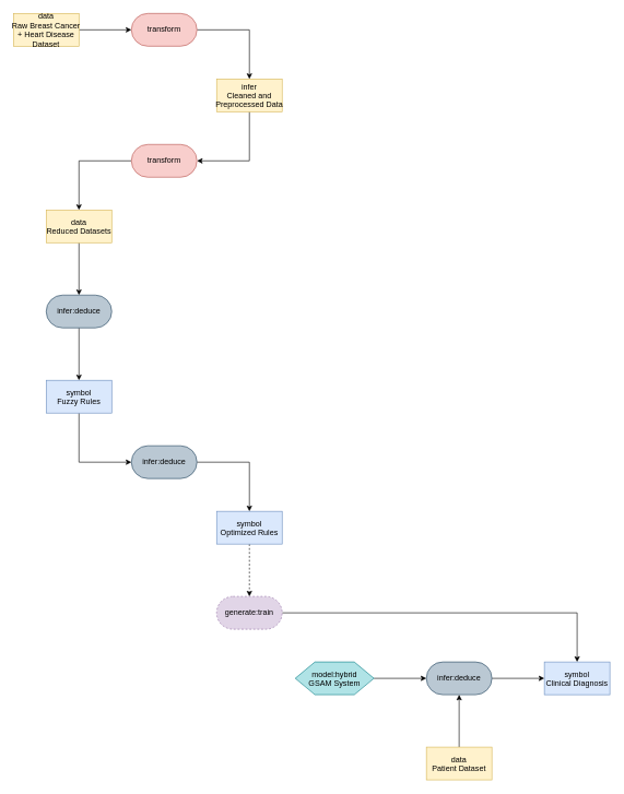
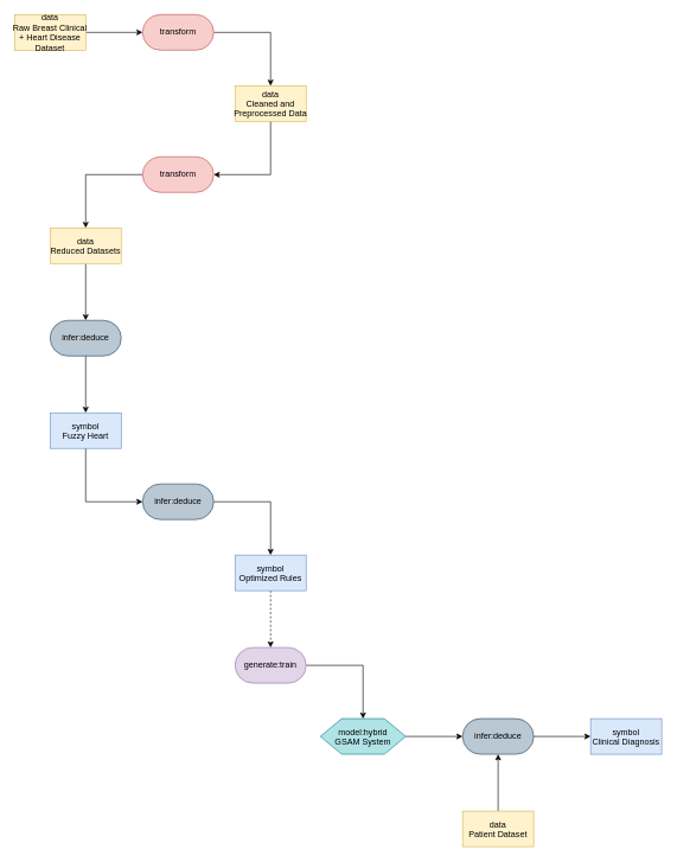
  <mxCell id="0" />
  <mxCell id="1" parent="0" />
  <mxCell id="2" style="edgeStyle=orthogonalEdgeStyle;rounded=0;orthogonalLoop=1;jettySize=auto;html=1;exitX=1;exitY=0.5;exitDx=0;exitDy=0;entryX=0;entryY=0.5;entryDx=0;entryDy=0;" edge="1" parent="1" source="3" target="5"><mxGeometry relative="1" as="geometry" /></mxCell>
- <mxCell id="3" value="data&#10;Raw Breast Cancer&#10;+ Heart Disease&#10;Dataset" style="rectangle;fillColor=#fff2cc;strokeColor=#d6b656;" name="data" vertex="1" parent="1"><mxGeometry x="20" y="20" width="100" height="50" as="geometry" /></mxCell>
+ <mxCell id="3" value="data&#10;Raw Breast Clinical&#10;+ Heart Disease&#10;Dataset" style="rectangle;fillColor=#fff2cc;strokeColor=#d6b656;" name="data" vertex="1" parent="1"><mxGeometry x="20" y="20" width="100" height="50" as="geometry" /></mxCell>
  <mxCell id="4" style="edgeStyle=orthogonalEdgeStyle;rounded=0;orthogonalLoop=1;jettySize=auto;html=1;exitX=1;exitY=0.5;exitDx=0;exitDy=0;entryX=0.5;entryY=0;entryDx=0;entryDy=0;" edge="1" parent="1" source="5" target="7"><mxGeometry relative="1" as="geometry" /></mxCell>
  <mxCell id="5" value="transform" style="rounded=1;whiteSpace=wrap;html=1;arcSize=50;fillColor=#f8cecc;strokeColor=#b85450;" name="transform" vertex="1" parent="1"><mxGeometry x="200" y="20" width="100" height="50" as="geometry" /></mxCell>
  <mxCell id="6" style="edgeStyle=orthogonalEdgeStyle;rounded=0;orthogonalLoop=1;jettySize=auto;html=1;exitX=0.5;exitY=1;exitDx=0;exitDy=0;entryX=1;entryY=0.5;entryDx=0;entryDy=0;" edge="1" parent="1" source="7" target="9"><mxGeometry relative="1" as="geometry" /></mxCell>
- <mxCell id="7" value="infer&#10;Cleaned and&#10;Preprocessed Data" style="rectangle;fillColor=#fff2cc;strokeColor=#d6b656;" name="data" vertex="1" parent="1"><mxGeometry x="330" y="120" width="100" height="50" as="geometry" /></mxCell>
+ <mxCell id="7" value="data&#10;Cleaned and&#10;Preprocessed Data" style="rectangle;fillColor=#fff2cc;strokeColor=#d6b656;" name="data" vertex="1" parent="1"><mxGeometry x="330" y="120" width="100" height="50" as="geometry" /></mxCell>
  <mxCell id="8" style="edgeStyle=orthogonalEdgeStyle;rounded=0;orthogonalLoop=1;jettySize=auto;html=1;exitX=0;exitY=0.5;exitDx=0;exitDy=0;entryX=0.5;entryY=0;entryDx=0;entryDy=0;" edge="1" parent="1" source="9" target="11"><mxGeometry relative="1" as="geometry" /></mxCell>
  <mxCell id="9" value="transform" style="rounded=1;whiteSpace=wrap;html=1;arcSize=50;fillColor=#f8cecc;strokeColor=#b85450;" name="transform" vertex="1" parent="1"><mxGeometry x="200" y="220" width="100" height="50" as="geometry" /></mxCell>
  <mxCell id="10" style="edgeStyle=orthogonalEdgeStyle;rounded=0;orthogonalLoop=1;jettySize=auto;html=1;exitX=0.5;exitY=1;exitDx=0;exitDy=0;entryX=0.5;entryY=0;entryDx=0;entryDy=0;" edge="1" parent="1" source="11" target="13"><mxGeometry relative="1" as="geometry" /></mxCell>
  <mxCell id="11" value="data&#10;Reduced Datasets" style="rectangle;fillColor=#fff2cc;strokeColor=#d6b656;" name="data" vertex="1" parent="1"><mxGeometry x="70" y="320" width="100" height="50" as="geometry" /></mxCell>
  <mxCell id="12" style="edgeStyle=orthogonalEdgeStyle;rounded=0;orthogonalLoop=1;jettySize=auto;html=1;exitX=0.5;exitY=1;exitDx=0;exitDy=0;entryX=0.5;entryY=0;entryDx=0;entryDy=0;" edge="1" parent="1" source="13" target="15"><mxGeometry relative="1" as="geometry" /></mxCell>
  <mxCell id="13" value="infer:deduce" style="rounded=1;whiteSpace=wrap;html=1;arcSize=50;fillColor=#bac8d3;strokeColor=#23445d;" name="infer:deduce" vertex="1" parent="1"><mxGeometry x="70" y="450" width="100" height="50" as="geometry" /></mxCell>
  <mxCell id="14" style="edgeStyle=orthogonalEdgeStyle;rounded=0;orthogonalLoop=1;jettySize=auto;html=1;exitX=0.5;exitY=1;exitDx=0;exitDy=0;entryX=0;entryY=0.5;entryDx=0;entryDy=0;" edge="1" parent="1" source="15" target="17"><mxGeometry relative="1" as="geometry" /></mxCell>
- <mxCell id="15" value="symbol&#10;Fuzzy Rules" style="rectangle;fillColor=#dae8fc;strokeColor=#6c8ebf;" name="symbol" vertex="1" parent="1"><mxGeometry x="70" y="580" width="100" height="50" as="geometry" /></mxCell>
+ <mxCell id="15" value="symbol&#10;Fuzzy Heart" style="rectangle;fillColor=#dae8fc;strokeColor=#6c8ebf;" name="symbol" vertex="1" parent="1"><mxGeometry x="70" y="580" width="100" height="50" as="geometry" /></mxCell>
  <mxCell id="16" style="edgeStyle=orthogonalEdgeStyle;rounded=0;orthogonalLoop=1;jettySize=auto;html=1;exitX=1;exitY=0.5;exitDx=0;exitDy=0;entryX=0.5;entryY=0;entryDx=0;entryDy=0;" edge="1" parent="1" source="17" target="19"><mxGeometry relative="1" as="geometry" /></mxCell>
  <mxCell id="17" value="infer:deduce" style="rounded=1;whiteSpace=wrap;html=1;arcSize=50;fillColor=#bac8d3;strokeColor=#23445d;" name="infer:deduce" vertex="1" parent="1"><mxGeometry x="200" y="680" width="100" height="50" as="geometry" /></mxCell>
  <mxCell id="18" style="edgeStyle=orthogonalEdgeStyle;rounded=0;orthogonalLoop=1;jettySize=auto;html=1;exitX=0.5;exitY=1;exitDx=0;exitDy=0;entryX=0.5;entryY=0;entryDx=0;entryDy=0;dashed=1;" edge="1" parent="1" source="19" target="21"><mxGeometry relative="1" as="geometry" /></mxCell>
  <mxCell id="19" value="symbol&#10;Optimized Rules" style="rectangle;fillColor=#dae8fc;strokeColor=#6c8ebf;" name="symbol" vertex="1" parent="1"><mxGeometry x="330" y="780" width="100" height="50" as="geometry" /></mxCell>
- <mxCell id="20" style="edgeStyle=orthogonalEdgeStyle;rounded=0;orthogonalLoop=1;jettySize=auto;html=1;exitX=1;exitY=0.5;exitDx=0;exitDy=0;" edge="1" parent="1" source="21" target="28"><mxGeometry relative="1" as="geometry" /></mxCell>
- <mxCell id="21" value="generate:train" style="rounded=1;whiteSpace=wrap;html=1;arcSize=50;fillColor=#e1d5e7;strokeColor=#9673a6;dashed=1;" name="generate:train" vertex="1" parent="1"><mxGeometry x="330" y="910" width="100" height="50" as="geometry" /></mxCell>
+ <mxCell id="20" style="edgeStyle=orthogonalEdgeStyle;rounded=0;orthogonalLoop=1;jettySize=auto;html=1;exitX=1;exitY=0.5;exitDx=0;exitDy=0;entryX=0.5;entryY=0;entryDx=0;entryDy=0;" edge="1" parent="1" source="21" target="23"><mxGeometry relative="1" as="geometry" /></mxCell>
+ <mxCell id="21" value="generate:train" style="rounded=1;whiteSpace=wrap;html=1;arcSize=50;fillColor=#e1d5e7;strokeColor=#9673a6;" name="generate:train" vertex="1" parent="1"><mxGeometry x="330" y="910" width="100" height="50" as="geometry" /></mxCell>
  <mxCell id="22" style="edgeStyle=orthogonalEdgeStyle;rounded=0;orthogonalLoop=1;jettySize=auto;html=1;exitX=1;exitY=0.5;exitDx=0;exitDy=0;entryX=0;entryY=0.5;entryDx=0;entryDy=0;" edge="1" parent="1" source="23" target="25"><mxGeometry relative="1" as="geometry" /></mxCell>
  <mxCell id="23" value="model:hybrid&#10;GSAM System" style="shape=hexagon;perimeter=hexagonPerimeter2;fillColor=#b0e3e6;strokeColor=#0e8088;" name="model" vertex="1" parent="1"><mxGeometry x="450" y="1010" width="120" height="50" as="geometry" /></mxCell>
  <mxCell id="24" style="edgeStyle=orthogonalEdgeStyle;rounded=0;orthogonalLoop=1;jettySize=auto;html=1;exitX=1;exitY=0.5;exitDx=0;exitDy=0;entryX=0;entryY=0.5;entryDx=0;entryDy=0;" edge="1" parent="1" source="25" target="28"><mxGeometry relative="1" as="geometry" /></mxCell>
  <mxCell id="25" value="infer:deduce" style="rounded=1;whiteSpace=wrap;html=1;arcSize=50;fillColor=#bac8d3;strokeColor=#23445d;" name="infer:deduce" vertex="1" parent="1"><mxGeometry x="650" y="1010" width="100" height="50" as="geometry" /></mxCell>
  <mxCell id="26" style="edgeStyle=orthogonalEdgeStyle;rounded=0;orthogonalLoop=1;jettySize=auto;html=1;exitX=0.5;exitY=0;exitDx=0;exitDy=0;entryX=0.5;entryY=1;entryDx=0;entryDy=0;" edge="1" parent="1" source="27" target="25"><mxGeometry relative="1" as="geometry" /></mxCell>
  <mxCell id="27" value="data&#10;Patient Dataset" style="rectangle;fillColor=#fff2cc;strokeColor=#d6b656;" name="data" vertex="1" parent="1"><mxGeometry x="650" y="1140" width="100" height="50" as="geometry" /></mxCell>
  <mxCell id="28" value="symbol&#10;Clinical Diagnosis" style="rectangle;fillColor=#dae8fc;strokeColor=#6c8ebf;" name="symbol" vertex="1" parent="1"><mxGeometry x="830" y="1010" width="100" height="50" as="geometry" /></mxCell>
